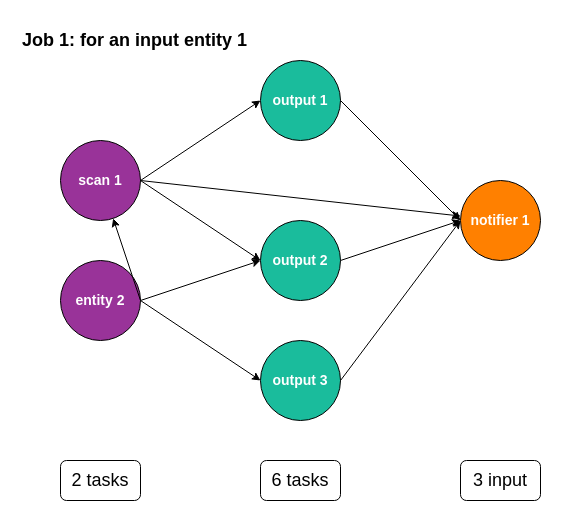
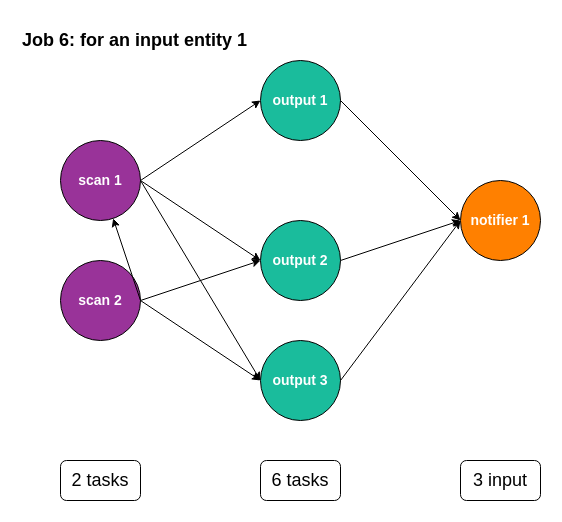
  <mxCell id="0" />
  <mxCell id="1" parent="0" />
  <mxCell id="2" value="&lt;font color=&quot;#ffffff&quot; style=&quot;font-size: 14px;&quot;&gt;&lt;b&gt;scan 1&lt;/b&gt;&lt;/font&gt;" style="ellipse;whiteSpace=wrap;html=1;aspect=fixed;fillColor=#993399;" vertex="1" parent="1"><mxGeometry x="60" y="140" width="80" height="80" as="geometry" /></mxCell>
  <mxCell id="3" value="&lt;font color=&quot;#ffffff&quot; style=&quot;font-size: 14px;&quot;&gt;&lt;b&gt;output 1&lt;/b&gt;&lt;/font&gt;" style="ellipse;whiteSpace=wrap;html=1;aspect=fixed;fillColor=#1abc9c;" vertex="1" parent="1"><mxGeometry x="260" y="60" width="80" height="80" as="geometry" /></mxCell>
  <mxCell id="4" value="&lt;font color=&quot;#ffffff&quot; style=&quot;font-size: 14px;&quot;&gt;&lt;b&gt;notifier 1&lt;/b&gt;&lt;/font&gt;" style="ellipse;whiteSpace=wrap;html=1;aspect=fixed;fillColor=#ff8000;" vertex="1" parent="1"><mxGeometry x="460" y="180" width="80" height="80" as="geometry" /></mxCell>
  <mxCell id="5" value="&lt;font color=&quot;#ffffff&quot; style=&quot;font-size: 14px;&quot;&gt;&lt;b&gt;output 2&lt;/b&gt;&lt;/font&gt;" style="ellipse;whiteSpace=wrap;html=1;aspect=fixed;fillColor=#1abc9c;" vertex="1" parent="1"><mxGeometry x="260" y="220" width="80" height="80" as="geometry" /></mxCell>
  <mxCell id="6" value="&lt;font color=&quot;#ffffff&quot; style=&quot;font-size: 14px;&quot;&gt;&lt;b&gt;output 3&lt;/b&gt;&lt;/font&gt;" style="ellipse;whiteSpace=wrap;html=1;aspect=fixed;fillColor=#1abc9c;" vertex="1" parent="1"><mxGeometry x="260" y="340" width="80" height="80" as="geometry" /></mxCell>
- <mxCell id="7" value="&lt;font color=&quot;#ffffff&quot; style=&quot;font-size: 14px;&quot;&gt;&lt;b&gt;entity 2&lt;/b&gt;&lt;/font&gt;" style="ellipse;whiteSpace=wrap;html=1;aspect=fixed;fillColor=#993399;" vertex="1" parent="1"><mxGeometry x="60" y="260" width="80" height="80" as="geometry" /></mxCell>
+ <mxCell id="7" value="&lt;font color=&quot;#ffffff&quot; style=&quot;font-size: 14px;&quot;&gt;&lt;b&gt;scan 2&lt;/b&gt;&lt;/font&gt;" style="ellipse;whiteSpace=wrap;html=1;aspect=fixed;fillColor=#993399;" vertex="1" parent="1"><mxGeometry x="60" y="260" width="80" height="80" as="geometry" /></mxCell>
  <mxCell id="8" value="" style="endArrow=classic;html=1;rounded=0;fontSize=14;fontColor=#FFFFFF;entryX=0;entryY=0.5;entryDx=0;entryDy=0;" edge="1" parent="1" target="3"><mxGeometry width="50" height="50" relative="1" as="geometry"><mxPoint x="140" y="180" as="sourcePoint" /><mxPoint x="190" y="130" as="targetPoint" /></mxGeometry></mxCell>
  <mxCell id="9" value="" style="endArrow=classic;html=1;rounded=0;fontSize=14;fontColor=#FFFFFF;entryX=0;entryY=0.5;entryDx=0;entryDy=0;" edge="1" parent="1" target="5"><mxGeometry width="50" height="50" relative="1" as="geometry"><mxPoint x="140" y="180" as="sourcePoint" /><mxPoint x="250" y="300" as="targetPoint" /></mxGeometry></mxCell>
- <mxCell id="10" value="" style="endArrow=classic;html=1;rounded=0;fontSize=14;fontColor=#FFFFFF;exitX=1;exitY=0.5;exitDx=0;exitDy=0;" edge="1" parent="1" source="2" target="4"><mxGeometry width="50" height="50" relative="1" as="geometry"><mxPoint x="140" y="180" as="sourcePoint" /><mxPoint x="270" y="380" as="targetPoint" /></mxGeometry></mxCell>
+ <mxCell id="10" value="" style="endArrow=classic;html=1;rounded=0;fontSize=14;fontColor=#FFFFFF;entryX=0;entryY=0.5;entryDx=0;entryDy=0;exitX=1;exitY=0.5;exitDx=0;exitDy=0;" edge="1" parent="1" source="2" target="6"><mxGeometry width="50" height="50" relative="1" as="geometry"><mxPoint x="140" y="180" as="sourcePoint" /><mxPoint x="270" y="380" as="targetPoint" /></mxGeometry></mxCell>
  <mxCell id="11" value="" style="endArrow=classic;html=1;rounded=0;fontSize=14;fontColor=#FFFFFF;exitX=1;exitY=0.5;exitDx=0;exitDy=0;" edge="1" parent="1" source="7" target="2"><mxGeometry width="50" height="50" relative="1" as="geometry"><mxPoint x="130" y="440" as="sourcePoint" /><mxPoint x="260" y="140" as="targetPoint" /></mxGeometry></mxCell>
  <mxCell id="12" value="" style="endArrow=classic;html=1;rounded=0;fontSize=14;fontColor=#FFFFFF;" edge="1" parent="1"><mxGeometry width="50" height="50" relative="1" as="geometry"><mxPoint x="140" y="300" as="sourcePoint" /><mxPoint x="260" y="260" as="targetPoint" /></mxGeometry></mxCell>
  <mxCell id="13" value="" style="endArrow=classic;html=1;rounded=0;fontSize=14;fontColor=#FFFFFF;" edge="1" parent="1"><mxGeometry width="50" height="50" relative="1" as="geometry"><mxPoint x="140" y="300" as="sourcePoint" /><mxPoint x="260" y="380" as="targetPoint" /></mxGeometry></mxCell>
  <mxCell id="14" value="" style="endArrow=classic;html=1;rounded=0;fontSize=14;fontColor=#FFFFFF;exitX=1;exitY=0.5;exitDx=0;exitDy=0;entryX=0;entryY=0.5;entryDx=0;entryDy=0;" edge="1" parent="1" source="6" target="4"><mxGeometry width="50" height="50" relative="1" as="geometry"><mxPoint x="400" y="360" as="sourcePoint" /><mxPoint x="450" y="310" as="targetPoint" /></mxGeometry></mxCell>
  <mxCell id="15" value="" style="endArrow=classic;html=1;rounded=0;fontSize=14;fontColor=#FFFFFF;" edge="1" parent="1"><mxGeometry width="50" height="50" relative="1" as="geometry"><mxPoint x="340" y="260" as="sourcePoint" /><mxPoint x="460" y="220" as="targetPoint" /></mxGeometry></mxCell>
  <mxCell id="16" value="" style="endArrow=classic;html=1;rounded=0;fontSize=14;fontColor=#FFFFFF;exitX=1;exitY=0.5;exitDx=0;exitDy=0;" edge="1" parent="1" source="3"><mxGeometry width="50" height="50" relative="1" as="geometry"><mxPoint x="420" y="130" as="sourcePoint" /><mxPoint x="460" y="220" as="targetPoint" /></mxGeometry></mxCell>
- <mxCell id="17" value="&lt;font style=&quot;font-size: 18px;&quot; color=&quot;#000000&quot;&gt;&lt;b&gt;Job 1: for an input entity 1&lt;/b&gt;&lt;/font&gt;" style="text;html=1;strokeColor=none;fillColor=none;align=left;verticalAlign=middle;whiteSpace=wrap;rounded=0;labelBackgroundColor=none;fontSize=14;fontColor=#FFFFFF;" vertex="1" parent="1"><mxGeometry width="240" height="40" as="geometry" x="20" y="20" /></mxCell>
+ <mxCell id="17" value="&lt;font style=&quot;font-size: 18px;&quot; color=&quot;#000000&quot;&gt;&lt;b&gt;Job 6: for an input entity 1&lt;/b&gt;&lt;/font&gt;" style="text;html=1;strokeColor=none;fillColor=none;align=left;verticalAlign=middle;whiteSpace=wrap;rounded=0;labelBackgroundColor=none;fontSize=14;fontColor=#FFFFFF;" vertex="1" parent="1"><mxGeometry width="240" height="40" as="geometry" x="20" y="20" /></mxCell>
  <mxCell id="18" value="2 tasks" style="rounded=1;whiteSpace=wrap;html=1;labelBackgroundColor=none;fontSize=18;fontColor=#000000;fillColor=#ffffff;" vertex="1" parent="1"><mxGeometry x="60" y="460" width="80" height="40" as="geometry" /></mxCell>
  <mxCell id="19" value="6 tasks" style="rounded=1;whiteSpace=wrap;html=1;labelBackgroundColor=none;fontSize=18;fontColor=#000000;fillColor=#ffffff;" vertex="1" parent="1"><mxGeometry x="260" y="460" width="80" height="40" as="geometry" /></mxCell>
  <mxCell id="20" value="3 input" style="rounded=1;whiteSpace=wrap;html=1;labelBackgroundColor=none;fontSize=18;fontColor=#000000;fillColor=#ffffff;" vertex="1" parent="1"><mxGeometry x="460" y="460" width="80" height="40" as="geometry" /></mxCell>
